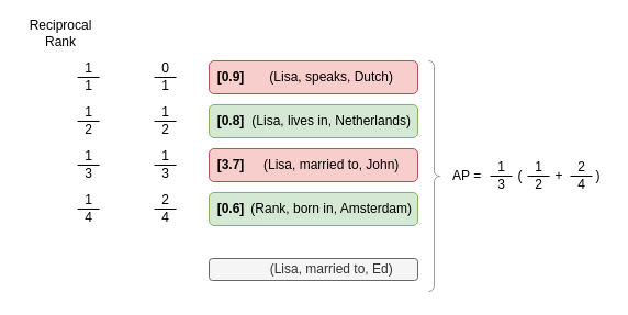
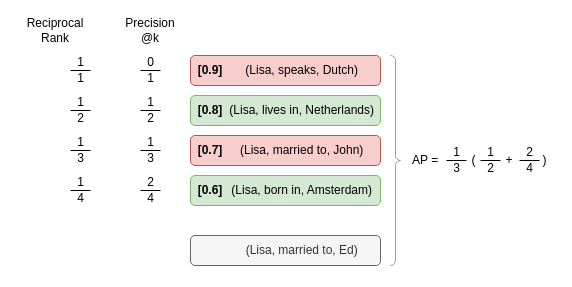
  <mxCell id="0" />
  <mxCell id="1" parent="0" />
  <mxCell id="2" value="&amp;nbsp; &amp;nbsp; &amp;nbsp; &amp;nbsp; &amp;nbsp; (Lisa, lives in, Netherlands)" style="rounded=1;whiteSpace=wrap;html=1;fillColor=#d5e8d4;strokeColor=#82b366;" vertex="1" parent="1"><mxGeometry x="190" y="95" width="190" height="30" as="geometry" /></mxCell>
- <mxCell id="3" value="&amp;nbsp; &amp;nbsp; &amp;nbsp; &amp;nbsp; &amp;nbsp; (Rank, born in, Amsterdam)" style="rounded=1;whiteSpace=wrap;html=1;fillColor=#d5e8d4;strokeColor=#82b366;" vertex="1" parent="1"><mxGeometry x="190" y="175" width="190" height="30" as="geometry" /></mxCell>
+ <mxCell id="3" value="&amp;nbsp; &amp;nbsp; &amp;nbsp; &amp;nbsp; &amp;nbsp; (Lisa, born in, Amsterdam)" style="rounded=1;whiteSpace=wrap;html=1;fillColor=#d5e8d4;strokeColor=#82b366;" vertex="1" parent="1"><mxGeometry x="190" y="175" width="190" height="30" as="geometry" /></mxCell>
  <mxCell id="4" value="&amp;nbsp; &amp;nbsp; &amp;nbsp; &amp;nbsp; &amp;nbsp; (Lisa, married to, John)" style="rounded=1;whiteSpace=wrap;html=1;fillColor=#f8cecc;strokeColor=#b85450;" vertex="1" parent="1"><mxGeometry x="190" y="135" width="190" height="30" as="geometry" /></mxCell>
  <mxCell id="5" value="&amp;nbsp; &amp;nbsp; &amp;nbsp; &amp;nbsp; &amp;nbsp; (Lisa, speaks, Dutch)" style="rounded=1;whiteSpace=wrap;html=1;fillColor=#f8cecc;strokeColor=#b85450;" vertex="1" parent="1"><mxGeometry x="190" y="55" width="190" height="30" as="geometry" /></mxCell>
  <mxCell id="6" value="&lt;b&gt;[0.9]&lt;/b&gt;" style="text;html=1;strokeColor=none;fillColor=none;align=center;verticalAlign=middle;whiteSpace=wrap;rounded=0;" vertex="1" parent="1"><mxGeometry x="190" y="60" width="40" height="20" as="geometry" /></mxCell>
  <mxCell id="7" value="&lt;b&gt;[0.8]&lt;/b&gt;" style="text;html=1;strokeColor=none;fillColor=none;align=center;verticalAlign=middle;whiteSpace=wrap;rounded=0;" vertex="1" parent="1"><mxGeometry x="190" y="100" width="40" height="20" as="geometry" /></mxCell>
- <mxCell id="8" value="&lt;b&gt;[3.7]&lt;/b&gt;" style="text;html=1;strokeColor=none;fillColor=none;align=center;verticalAlign=middle;whiteSpace=wrap;rounded=0;" vertex="1" parent="1"><mxGeometry x="190" y="140" width="40" height="20" as="geometry" /></mxCell>
+ <mxCell id="8" value="&lt;b&gt;[0.7]&lt;/b&gt;" style="text;html=1;strokeColor=none;fillColor=none;align=center;verticalAlign=middle;whiteSpace=wrap;rounded=0;" vertex="1" parent="1"><mxGeometry x="190" y="140" width="40" height="20" as="geometry" /></mxCell>
  <mxCell id="9" value="&lt;b&gt;[0.6]&lt;/b&gt;" style="text;html=1;strokeColor=none;fillColor=none;align=center;verticalAlign=middle;whiteSpace=wrap;rounded=0;" vertex="1" parent="1"><mxGeometry x="190" y="180" width="40" height="20" as="geometry" /></mxCell>
- <mxCell id="10" value="&amp;nbsp; &amp;nbsp; &amp;nbsp; &amp;nbsp; &amp;nbsp; (Lisa, married to, Ed)" style="rounded=1;whiteSpace=wrap;html=1;fillColor=#f5f5f5;strokeColor=#666666;fontColor=#333333;" vertex="1" parent="1"><mxGeometry x="190" y="235" width="190" height="20" as="geometry" /></mxCell>
+ <mxCell id="10" value="&amp;nbsp; &amp;nbsp; &amp;nbsp; &amp;nbsp; &amp;nbsp; (Lisa, married to, Ed)" style="rounded=1;whiteSpace=wrap;html=1;fillColor=#f5f5f5;strokeColor=#666666;fontColor=#333333;" vertex="1" parent="1"><mxGeometry x="190" y="235" width="190" height="30" as="geometry" /></mxCell>
+ <mxCell id="11" value="Precision&lt;br&gt;@k" style="text;html=1;strokeColor=none;fillColor=none;align=center;verticalAlign=middle;whiteSpace=wrap;rounded=0;" vertex="1" parent="1"><mxGeometry x="120" y="20" width="60" height="20" as="geometry" /></mxCell>
  <mxCell id="12" value="0" style="text;html=1;align=center;verticalAlign=middle;resizable=0;points=[];autosize=1;" vertex="1" parent="1"><mxGeometry x="140" y="52" width="20" height="20" as="geometry" /></mxCell>
  <mxCell id="13" value="1" style="text;html=1;align=center;verticalAlign=middle;resizable=0;points=[];autosize=1;" vertex="1" parent="1"><mxGeometry x="140" y="68" width="20" height="20" as="geometry" /></mxCell>
  <mxCell id="14" value="" style="endArrow=none;html=1;" edge="1" parent="1"><mxGeometry width="50" height="50" relative="1" as="geometry"><mxPoint x="140" y="70" as="sourcePoint" /><mxPoint x="160" y="70" as="targetPoint" /></mxGeometry></mxCell>
  <mxCell id="15" value="1" style="text;html=1;align=center;verticalAlign=middle;resizable=0;points=[];autosize=1;" vertex="1" parent="1"><mxGeometry x="140" y="92" width="20" height="20" as="geometry" /></mxCell>
  <mxCell id="16" value="2" style="text;html=1;align=center;verticalAlign=middle;resizable=0;points=[];autosize=1;" vertex="1" parent="1"><mxGeometry x="140" y="108" width="20" height="20" as="geometry" /></mxCell>
  <mxCell id="17" value="" style="endArrow=none;html=1;" edge="1" parent="1"><mxGeometry width="50" height="50" relative="1" as="geometry"><mxPoint x="140" y="110" as="sourcePoint" /><mxPoint x="160" y="110" as="targetPoint" /></mxGeometry></mxCell>
  <mxCell id="18" value="1" style="text;html=1;align=center;verticalAlign=middle;resizable=0;points=[];autosize=1;" vertex="1" parent="1"><mxGeometry x="140" y="132" width="20" height="20" as="geometry" /></mxCell>
  <mxCell id="19" value="3" style="text;html=1;align=center;verticalAlign=middle;resizable=0;points=[];autosize=1;" vertex="1" parent="1"><mxGeometry x="140" y="148" width="20" height="20" as="geometry" /></mxCell>
  <mxCell id="20" value="" style="endArrow=none;html=1;" edge="1" parent="1"><mxGeometry width="50" height="50" relative="1" as="geometry"><mxPoint x="140" y="150" as="sourcePoint" /><mxPoint x="160" y="150" as="targetPoint" /></mxGeometry></mxCell>
  <mxCell id="21" value="2" style="text;html=1;align=center;verticalAlign=middle;resizable=0;points=[];autosize=1;" vertex="1" parent="1"><mxGeometry x="140" y="172" width="20" height="20" as="geometry" /></mxCell>
  <mxCell id="22" value="4" style="text;html=1;align=center;verticalAlign=middle;resizable=0;points=[];autosize=1;" vertex="1" parent="1"><mxGeometry x="140" y="188" width="20" height="20" as="geometry" /></mxCell>
  <mxCell id="23" value="" style="endArrow=none;html=1;" edge="1" parent="1"><mxGeometry width="50" height="50" relative="1" as="geometry"><mxPoint x="140" y="190" as="sourcePoint" /><mxPoint x="160" y="190" as="targetPoint" /></mxGeometry></mxCell>
  <mxCell id="24" value="" style="labelPosition=right;align=left;strokeWidth=1;shape=mxgraph.mockup.markup.curlyBrace;html=1;shadow=0;dashed=0;strokeColor=#999999;direction=north;fontSize=9;rotation=-180;" vertex="1" parent="1"><mxGeometry x="390" y="55" width="10" height="210" as="geometry" /></mxCell>
  <mxCell id="25" value="AP =&amp;nbsp; &amp;nbsp; &amp;nbsp; &amp;nbsp; &amp;nbsp; (&amp;nbsp; &amp;nbsp; &amp;nbsp; &amp;nbsp; &amp;nbsp;+&amp;nbsp; &amp;nbsp; &amp;nbsp; &amp;nbsp; &amp;nbsp;)" style="text;html=1;strokeColor=none;fillColor=none;align=left;verticalAlign=middle;whiteSpace=wrap;rounded=0;" vertex="1" parent="1"><mxGeometry x="410" y="150" width="140" height="20" as="geometry" /></mxCell>
  <mxCell id="26" value="1" style="text;html=1;align=center;verticalAlign=middle;resizable=0;points=[];autosize=1;" vertex="1" parent="1"><mxGeometry x="446" y="142" width="20" height="20" as="geometry" /></mxCell>
  <mxCell id="27" value="3" style="text;html=1;align=center;verticalAlign=middle;resizable=0;points=[];autosize=1;" vertex="1" parent="1"><mxGeometry x="446" y="158" width="20" height="20" as="geometry" /></mxCell>
  <mxCell id="28" value="" style="endArrow=none;html=1;" edge="1" parent="1"><mxGeometry width="50" height="50" relative="1" as="geometry"><mxPoint x="446" y="160" as="sourcePoint" /><mxPoint x="466" y="160" as="targetPoint" /></mxGeometry></mxCell>
  <mxCell id="29" value="1" style="text;html=1;align=center;verticalAlign=middle;resizable=0;points=[];autosize=1;" vertex="1" parent="1"><mxGeometry x="480" y="142" width="20" height="20" as="geometry" /></mxCell>
  <mxCell id="30" value="2" style="text;html=1;align=center;verticalAlign=middle;resizable=0;points=[];autosize=1;" vertex="1" parent="1"><mxGeometry x="480" y="158" width="20" height="20" as="geometry" /></mxCell>
  <mxCell id="31" value="" style="endArrow=none;html=1;" edge="1" parent="1"><mxGeometry width="50" height="50" relative="1" as="geometry"><mxPoint x="480" y="160" as="sourcePoint" /><mxPoint x="500" y="160" as="targetPoint" /></mxGeometry></mxCell>
  <mxCell id="32" value="2" style="text;html=1;align=center;verticalAlign=middle;resizable=0;points=[];autosize=1;" vertex="1" parent="1"><mxGeometry x="519" y="142" width="20" height="20" as="geometry" /></mxCell>
  <mxCell id="33" value="4" style="text;html=1;align=center;verticalAlign=middle;resizable=0;points=[];autosize=1;" vertex="1" parent="1"><mxGeometry x="519" y="158" width="20" height="20" as="geometry" /></mxCell>
  <mxCell id="34" value="" style="endArrow=none;html=1;" edge="1" parent="1"><mxGeometry width="50" height="50" relative="1" as="geometry"><mxPoint x="519" y="160" as="sourcePoint" /><mxPoint x="539" y="160" as="targetPoint" /></mxGeometry></mxCell>
  <mxCell id="35" value="&lt;font color=&quot;rgba(0, 0, 0, 0)&quot;&gt;AP =&amp;nbsp; &amp;nbsp; &amp;nbsp; &amp;nbsp; &amp;nbsp; (&amp;nbsp; &amp;nbsp; &amp;nbsp; &amp;nbsp; &amp;nbsp;+&amp;nbsp; &amp;nbsp; &amp;nbsp; &amp;nbsp; &amp;nbsp;)&lt;/font&gt;" style="text;html=1;strokeColor=none;fillColor=none;align=left;verticalAlign=middle;whiteSpace=wrap;rounded=0;textOpacity=0;" vertex="1" parent="1"><mxGeometry x="20" y="240" width="140" height="20" as="geometry" /></mxCell>
  <mxCell id="36" value="Reciprocal&lt;br&gt;Rank" style="text;html=1;strokeColor=none;fillColor=none;align=center;verticalAlign=middle;whiteSpace=wrap;rounded=0;" vertex="1" parent="1"><mxGeometry x="25" y="20" width="60" height="20" as="geometry" /></mxCell>
  <mxCell id="37" value="1" style="text;html=1;align=center;verticalAlign=middle;resizable=0;points=[];autosize=1;" vertex="1" parent="1"><mxGeometry x="70" y="52" width="20" height="20" as="geometry" /></mxCell>
  <mxCell id="38" value="1" style="text;html=1;align=center;verticalAlign=middle;resizable=0;points=[];autosize=1;" vertex="1" parent="1"><mxGeometry x="70" y="68" width="20" height="20" as="geometry" /></mxCell>
  <mxCell id="39" value="" style="endArrow=none;html=1;" edge="1" parent="1"><mxGeometry width="50" height="50" relative="1" as="geometry"><mxPoint x="70" y="70" as="sourcePoint" /><mxPoint x="90" y="70" as="targetPoint" /></mxGeometry></mxCell>
  <mxCell id="40" value="1" style="text;html=1;align=center;verticalAlign=middle;resizable=0;points=[];autosize=1;" vertex="1" parent="1"><mxGeometry x="70" y="92" width="20" height="20" as="geometry" /></mxCell>
  <mxCell id="41" value="2" style="text;html=1;align=center;verticalAlign=middle;resizable=0;points=[];autosize=1;" vertex="1" parent="1"><mxGeometry x="70" y="108" width="20" height="20" as="geometry" /></mxCell>
  <mxCell id="42" value="" style="endArrow=none;html=1;" edge="1" parent="1"><mxGeometry width="50" height="50" relative="1" as="geometry"><mxPoint x="70" y="110" as="sourcePoint" /><mxPoint x="90" y="110" as="targetPoint" /></mxGeometry></mxCell>
  <mxCell id="43" value="1" style="text;html=1;align=center;verticalAlign=middle;resizable=0;points=[];autosize=1;" vertex="1" parent="1"><mxGeometry x="70" y="132" width="20" height="20" as="geometry" /></mxCell>
  <mxCell id="44" value="3" style="text;html=1;align=center;verticalAlign=middle;resizable=0;points=[];autosize=1;" vertex="1" parent="1"><mxGeometry x="70" y="148" width="20" height="20" as="geometry" /></mxCell>
  <mxCell id="45" value="" style="endArrow=none;html=1;" edge="1" parent="1"><mxGeometry width="50" height="50" relative="1" as="geometry"><mxPoint x="70" y="150" as="sourcePoint" /><mxPoint x="90" y="150" as="targetPoint" /></mxGeometry></mxCell>
  <mxCell id="46" value="1" style="text;html=1;align=center;verticalAlign=middle;resizable=0;points=[];autosize=1;" vertex="1" parent="1"><mxGeometry x="70" y="172" width="20" height="20" as="geometry" /></mxCell>
  <mxCell id="47" value="4" style="text;html=1;align=center;verticalAlign=middle;resizable=0;points=[];autosize=1;" vertex="1" parent="1"><mxGeometry x="70" y="188" width="20" height="20" as="geometry" /></mxCell>
  <mxCell id="48" value="" style="endArrow=none;html=1;" edge="1" parent="1"><mxGeometry width="50" height="50" relative="1" as="geometry"><mxPoint x="70" y="190" as="sourcePoint" /><mxPoint x="90" y="190" as="targetPoint" /></mxGeometry></mxCell>
